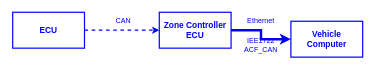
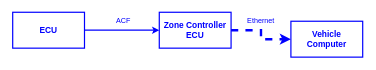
  <mxCell id="0" />
  <mxCell id="1" parent="0" />
- <mxCell id="2" style="edgeStyle=orthogonalEdgeStyle;rounded=0;orthogonalLoop=1;jettySize=auto;html=1;exitX=1;exitY=0.5;exitDx=0;exitDy=0;strokeWidth=2;strokeColor=#0000FF;dashed=1;" edge="1" parent="1" source="3" target="5"><mxGeometry relative="1" as="geometry" /></mxCell>
+ <mxCell id="2" style="edgeStyle=orthogonalEdgeStyle;rounded=0;orthogonalLoop=1;jettySize=auto;html=1;exitX=1;exitY=0.5;exitDx=0;exitDy=0;strokeWidth=2;strokeColor=#0000FF;dashed=0;" edge="1" parent="1" source="3" target="5"><mxGeometry relative="1" as="geometry" /></mxCell>
  <mxCell id="3" value="&lt;font color=&quot;#0000ff&quot; style=&quot;font-size: 14px;&quot;&gt;&lt;b&gt;ECU&lt;/b&gt;&lt;/font&gt;" style="rounded=0;whiteSpace=wrap;html=1;strokeWidth=2;strokeColor=#0000FF;fillColor=none;" vertex="1" parent="1"><mxGeometry x="20" y="20" width="120" height="60" as="geometry" /></mxCell>
- <mxCell id="4" style="edgeStyle=orthogonalEdgeStyle;rounded=0;orthogonalLoop=1;jettySize=auto;html=1;exitX=1;exitY=0.5;exitDx=0;exitDy=0;strokeWidth=4;strokeColor=#0000FF;dashed=0;" edge="1" parent="1" source="5" target="6"><mxGeometry relative="1" as="geometry" /></mxCell>
+ <mxCell id="4" style="edgeStyle=orthogonalEdgeStyle;rounded=0;orthogonalLoop=1;jettySize=auto;html=1;exitX=1;exitY=0.5;exitDx=0;exitDy=0;strokeWidth=4;strokeColor=#0000FF;dashed=1;" edge="1" parent="1" source="5" target="6"><mxGeometry relative="1" as="geometry" /></mxCell>
  <mxCell id="5" value="&lt;font color=&quot;#0000ff&quot; style=&quot;font-size: 14px;&quot;&gt;&lt;b&gt;Zone Controller ECU&lt;/b&gt;&lt;/font&gt;" style="rounded=0;whiteSpace=wrap;html=1;strokeWidth=2;strokeColor=#0000FF;fillColor=none;" vertex="1" parent="1"><mxGeometry x="265" y="20" width="120" height="60" as="geometry" /></mxCell>
  <mxCell id="6" value="&lt;font color=&quot;#0000ff&quot; style=&quot;font-size: 14px;&quot;&gt;&lt;b&gt;Vehicle Computer&lt;/b&gt;&lt;/font&gt;" style="rounded=0;whiteSpace=wrap;html=1;strokeWidth=2;strokeColor=#0000FF;fillColor=none;" vertex="1" parent="1"><mxGeometry x="485" y="35" width="120" height="60" as="geometry" /></mxCell>
- <mxCell id="7" value="CAN" style="text;html=1;align=center;verticalAlign=middle;whiteSpace=wrap;rounded=0;fontColor=#0000FF;" vertex="1" parent="1"><mxGeometry x="175" y="20" width="60" height="30" as="geometry" /></mxCell>
+ <mxCell id="7" value="ACF" style="text;html=1;align=center;verticalAlign=middle;whiteSpace=wrap;rounded=0;fontColor=#0000FF;" vertex="1" parent="1"><mxGeometry x="175" y="20" width="60" height="30" as="geometry" /></mxCell>
  <mxCell id="8" value="Ethernet" style="text;html=1;align=center;verticalAlign=middle;whiteSpace=wrap;rounded=0;fontColor=#0000FF;" vertex="1" parent="1"><mxGeometry x="405" y="20" width="60" height="30" as="geometry" /></mxCell>
- <mxCell id="9" value="IEE1722&lt;div&gt;ACF_CAN&lt;/div&gt;" style="text;html=1;align=center;verticalAlign=middle;whiteSpace=wrap;rounded=0;fontColor=#0000FF;" vertex="1" parent="1"><mxGeometry x="405" y="60" width="60" height="30" as="geometry" /></mxCell>
